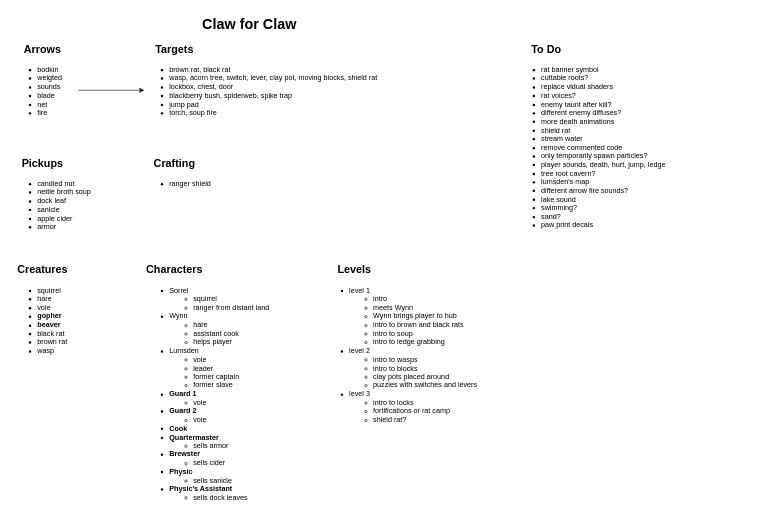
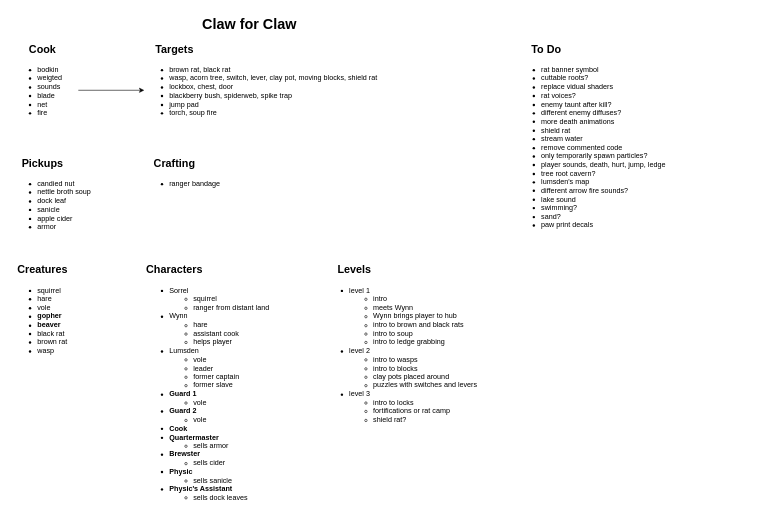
  <mxCell id="0" />
  <mxCell id="1" parent="0" />
  <mxCell id="2" value="Claw for Claw" style="text;strokeColor=none;fillColor=none;html=1;fontSize=24;fontStyle=1;verticalAlign=middle;align=center;" parent="1" vertex="1"><mxGeometry x="365" y="20" width="100" height="40" as="geometry" /></mxCell>
  <mxCell id="3" style="edgeStyle=orthogonalEdgeStyle;rounded=0;orthogonalLoop=1;jettySize=auto;html=1;exitX=1;exitY=0.5;exitDx=0;exitDy=0;entryX=0;entryY=0.5;entryDx=0;entryDy=0;" parent="1" source="4" target="7" edge="1"><mxGeometry relative="1" as="geometry" /></mxCell>
  <mxCell id="4" value="&lt;ul&gt;&lt;li&gt;bodkin&lt;/li&gt;&lt;li&gt;weigted&lt;/li&gt;&lt;li&gt;sounds&lt;/li&gt;&lt;li&gt;blade&lt;/li&gt;&lt;li&gt;net&lt;/li&gt;&lt;li&gt;fire&lt;/li&gt;&lt;/ul&gt;" style="text;html=1;align=left;verticalAlign=top;whiteSpace=wrap;rounded=0;" parent="1" vertex="1"><mxGeometry x="20" y="90" width="110" height="120" as="geometry" /></mxCell>
- <mxCell id="5" value="&lt;font style=&quot;font-size: 18px;&quot;&gt;Arrows&lt;/font&gt;" style="text;strokeColor=none;fillColor=none;html=1;fontSize=24;fontStyle=1;verticalAlign=middle;align=center;" parent="1" vertex="1"><mxGeometry x="20" y="60" width="100" height="40" as="geometry" /></mxCell>
+ <mxCell id="5" value="&lt;font style=&quot;font-size: 18px;&quot;&gt;Cook&lt;/font&gt;" style="text;strokeColor=none;fillColor=none;html=1;fontSize=24;fontStyle=1;verticalAlign=middle;align=center;" parent="1" vertex="1"><mxGeometry x="20" y="60" width="100" height="40" as="geometry" /></mxCell>
  <mxCell id="6" value="&lt;font style=&quot;font-size: 18px;&quot;&gt;Targets&lt;/font&gt;" style="text;strokeColor=none;fillColor=none;html=1;fontSize=24;fontStyle=1;verticalAlign=middle;align=center;" parent="1" vertex="1"><mxGeometry x="240" y="60" width="100" height="40" as="geometry" /></mxCell>
  <mxCell id="7" value="&lt;ul&gt;&lt;li&gt;brown rat, black rat&lt;/li&gt;&lt;li&gt;wasp, acorn tree, switch, lever, clay pot, moving blocks, shield rat&lt;/li&gt;&lt;li&gt;lockbox, chest, door&lt;/li&gt;&lt;li&gt;blackberry bush, spiderweb, spike trap&lt;/li&gt;&lt;li&gt;jump pad&lt;/li&gt;&lt;li&gt;torch, soup fire&lt;/li&gt;&lt;/ul&gt;" style="text;html=1;align=left;verticalAlign=top;whiteSpace=wrap;rounded=0;" parent="1" vertex="1"><mxGeometry x="240" y="90" width="420" height="120" as="geometry" /></mxCell>
  <mxCell id="8" value="&lt;font style=&quot;font-size: 18px;&quot;&gt;Pickups&lt;/font&gt;" style="text;strokeColor=none;fillColor=none;html=1;fontSize=24;fontStyle=1;verticalAlign=middle;align=center;" parent="1" vertex="1"><mxGeometry x="20" y="250" width="100" height="40" as="geometry" /></mxCell>
  <mxCell id="9" value="&lt;ul&gt;&lt;li&gt;candied nut&lt;/li&gt;&lt;li&gt;nettle broth soup&lt;/li&gt;&lt;li&gt;dock leaf&lt;/li&gt;&lt;li&gt;sanicle&lt;/li&gt;&lt;li&gt;apple cider&lt;/li&gt;&lt;li&gt;armor&lt;/li&gt;&lt;/ul&gt;" style="text;html=1;align=left;verticalAlign=top;whiteSpace=wrap;rounded=0;" parent="1" vertex="1"><mxGeometry x="20" y="280" width="140" height="120" as="geometry" /></mxCell>
- <mxCell id="10" value="&lt;ul&gt;&lt;li&gt;ranger shield&lt;/li&gt;&lt;/ul&gt;" style="text;html=1;align=left;verticalAlign=top;whiteSpace=wrap;rounded=0;" parent="1" vertex="1"><mxGeometry x="240" y="280" width="140" height="120" as="geometry" /></mxCell>
+ <mxCell id="10" value="&lt;ul&gt;&lt;li&gt;ranger bandage&lt;/li&gt;&lt;/ul&gt;" style="text;html=1;align=left;verticalAlign=top;whiteSpace=wrap;rounded=0;" parent="1" vertex="1"><mxGeometry x="240" y="280" width="140" height="120" as="geometry" /></mxCell>
  <mxCell id="11" value="&lt;font style=&quot;font-size: 18px;&quot;&gt;Crafting&lt;/font&gt;" style="text;strokeColor=none;fillColor=none;html=1;fontSize=24;fontStyle=1;verticalAlign=middle;align=center;" parent="1" vertex="1"><mxGeometry x="240" y="250" width="100" height="40" as="geometry" /></mxCell>
  <mxCell id="12" value="&lt;ul&gt;&lt;li&gt;squirrel&lt;/li&gt;&lt;li&gt;hare&lt;/li&gt;&lt;li&gt;vole&lt;/li&gt;&lt;li&gt;&lt;b&gt;gopher&lt;/b&gt;&lt;/li&gt;&lt;li&gt;&lt;b&gt;beaver&lt;/b&gt;&lt;/li&gt;&lt;li&gt;black rat&lt;/li&gt;&lt;li&gt;brown rat&lt;/li&gt;&lt;li&gt;wasp&lt;/li&gt;&lt;/ul&gt;" style="text;html=1;align=left;verticalAlign=top;whiteSpace=wrap;rounded=0;" parent="1" vertex="1"><mxGeometry x="20" y="458" width="140" height="152" as="geometry" /></mxCell>
  <mxCell id="13" value="&lt;font style=&quot;font-size: 18px;&quot;&gt;Creatures&lt;/font&gt;" style="text;strokeColor=none;fillColor=none;html=1;fontSize=24;fontStyle=1;verticalAlign=middle;align=center;" parent="1" vertex="1"><mxGeometry x="20" y="428" width="100" height="40" as="geometry" /></mxCell>
  <mxCell id="14" value="&lt;font style=&quot;font-size: 18px;&quot;&gt;Characters&lt;/font&gt;" style="text;strokeColor=none;fillColor=none;html=1;fontSize=24;fontStyle=1;verticalAlign=middle;align=center;" parent="1" vertex="1"><mxGeometry x="240" y="428" width="100" height="40" as="geometry" /></mxCell>
  <mxCell id="15" value="&lt;ul&gt;&lt;li&gt;Sorrel&lt;/li&gt;&lt;ul&gt;&lt;li&gt;squirrel&lt;/li&gt;&lt;li&gt;ranger from distant land&lt;/li&gt;&lt;/ul&gt;&lt;li&gt;Wynn&lt;/li&gt;&lt;ul&gt;&lt;li&gt;hare&lt;/li&gt;&lt;li&gt;assistant cook&lt;/li&gt;&lt;li&gt;helps player&lt;/li&gt;&lt;/ul&gt;&lt;li&gt;Lumsden&lt;/li&gt;&lt;ul&gt;&lt;li&gt;vole&lt;/li&gt;&lt;li&gt;leader&lt;/li&gt;&lt;li&gt;former captain&lt;/li&gt;&lt;li&gt;former slave&lt;/li&gt;&lt;/ul&gt;&lt;li&gt;&lt;b&gt;Guard 1&lt;/b&gt;&lt;/li&gt;&lt;ul&gt;&lt;li&gt;vole&lt;/li&gt;&lt;/ul&gt;&lt;li&gt;&lt;b&gt;Guard 2&lt;/b&gt;&lt;/li&gt;&lt;ul&gt;&lt;li&gt;vole&lt;/li&gt;&lt;/ul&gt;&lt;li&gt;&lt;b&gt;Cook&lt;/b&gt;&lt;/li&gt;&lt;li&gt;&lt;b&gt;Quartermaster&lt;/b&gt;&lt;/li&gt;&lt;ul&gt;&lt;li&gt;sells armor&lt;/li&gt;&lt;/ul&gt;&lt;li&gt;&lt;b&gt;Brewster&lt;/b&gt;&lt;/li&gt;&lt;ul&gt;&lt;li&gt;sells cider&lt;/li&gt;&lt;/ul&gt;&lt;li&gt;&lt;b&gt;Physic&lt;/b&gt;&lt;/li&gt;&lt;ul&gt;&lt;li&gt;sells sanicle&lt;/li&gt;&lt;/ul&gt;&lt;li&gt;&lt;b&gt;Physic's Assistant&lt;/b&gt;&lt;/li&gt;&lt;ul&gt;&lt;li&gt;sells dock leaves&lt;/li&gt;&lt;/ul&gt;&lt;/ul&gt;" style="text;html=1;align=left;verticalAlign=top;whiteSpace=wrap;rounded=0;" parent="1" vertex="1"><mxGeometry x="240" y="458" width="240" height="402" as="geometry" /></mxCell>
  <mxCell id="16" value="&lt;font style=&quot;font-size: 18px;&quot;&gt;Levels&lt;/font&gt;" style="text;strokeColor=none;fillColor=none;html=1;fontSize=24;fontStyle=1;verticalAlign=middle;align=center;" parent="1" vertex="1"><mxGeometry x="540" y="428" width="100" height="40" as="geometry" /></mxCell>
  <mxCell id="17" value="&lt;ul&gt;&lt;li&gt;level 1&lt;/li&gt;&lt;ul&gt;&lt;li&gt;intro&lt;/li&gt;&lt;li&gt;meets Wynn&lt;/li&gt;&lt;li&gt;Wynn brings player to hub&lt;/li&gt;&lt;li&gt;intro to brown and black rats&lt;/li&gt;&lt;li&gt;intro to soup&lt;/li&gt;&lt;li&gt;intro to ledge grabbing&lt;/li&gt;&lt;/ul&gt;&lt;li&gt;level 2&lt;/li&gt;&lt;ul&gt;&lt;li&gt;intro to wasps&lt;/li&gt;&lt;li&gt;intro to blocks&lt;/li&gt;&lt;li&gt;clay pots placed around&lt;/li&gt;&lt;li&gt;puzzles with switches and levers&lt;/li&gt;&lt;/ul&gt;&lt;li&gt;level 3&lt;/li&gt;&lt;ul&gt;&lt;li&gt;intro to locks&lt;/li&gt;&lt;li&gt;fortifications or rat camp&lt;/li&gt;&lt;li&gt;shield rat?&lt;/li&gt;&lt;/ul&gt;&lt;/ul&gt;" style="text;html=1;align=left;verticalAlign=top;whiteSpace=wrap;rounded=0;" parent="1" vertex="1"><mxGeometry x="540" y="458" width="280" height="402" as="geometry" /></mxCell>
  <mxCell id="18" value="&lt;font style=&quot;font-size: 18px;&quot;&gt;To Do&lt;/font&gt;" style="text;strokeColor=none;fillColor=none;html=1;fontSize=24;fontStyle=1;verticalAlign=middle;align=center;" vertex="1" parent="1"><mxGeometry x="860" y="60" width="100" height="40" as="geometry" /></mxCell>
  <mxCell id="19" value="&lt;ul&gt;&lt;li&gt;rat banner symbol&lt;/li&gt;&lt;li&gt;cuttable roots?&lt;/li&gt;&lt;li&gt;replace vidual shaders&lt;/li&gt;&lt;li&gt;rat voices?&lt;/li&gt;&lt;li&gt;enemy taunt after kill?&lt;/li&gt;&lt;li&gt;different enemy diffuses?&lt;/li&gt;&lt;li&gt;more death animations&lt;/li&gt;&lt;li&gt;shield rat&lt;/li&gt;&lt;li&gt;stream water&lt;/li&gt;&lt;li&gt;remove commented code&lt;/li&gt;&lt;li&gt;only temporarily spawn particles?&lt;/li&gt;&lt;li&gt;player sounds, death, hurt, jump, ledge&lt;/li&gt;&lt;li&gt;tree root cavern?&lt;/li&gt;&lt;li&gt;lumsden's map&lt;/li&gt;&lt;li&gt;different arrow fire sounds?&lt;/li&gt;&lt;li&gt;lake sound&lt;/li&gt;&lt;li&gt;swimming?&lt;/li&gt;&lt;li&gt;sand?&lt;/li&gt;&lt;li&gt;paw print decals&lt;/li&gt;&lt;/ul&gt;" style="text;html=1;align=left;verticalAlign=top;whiteSpace=wrap;rounded=0;" vertex="1" parent="1"><mxGeometry x="860" y="90" width="420" height="120" as="geometry" /></mxCell>
